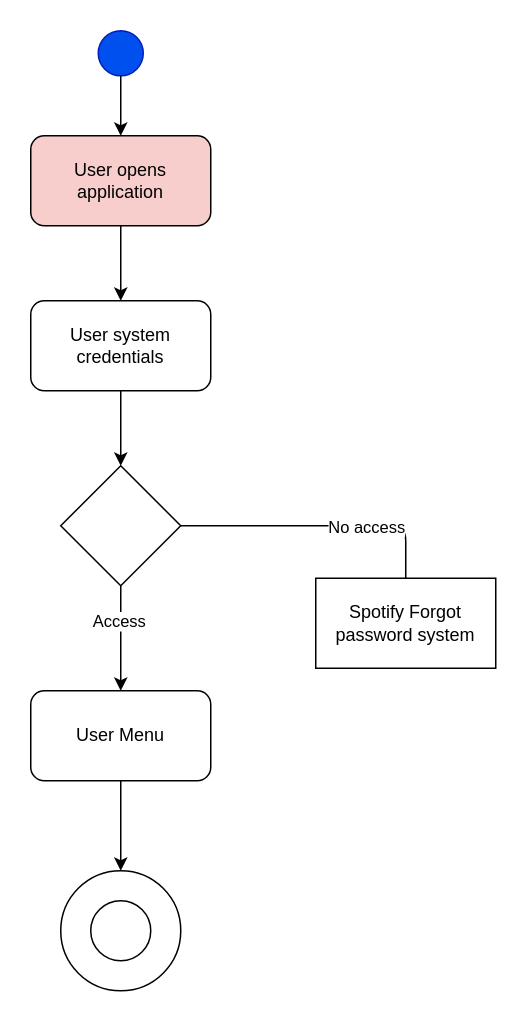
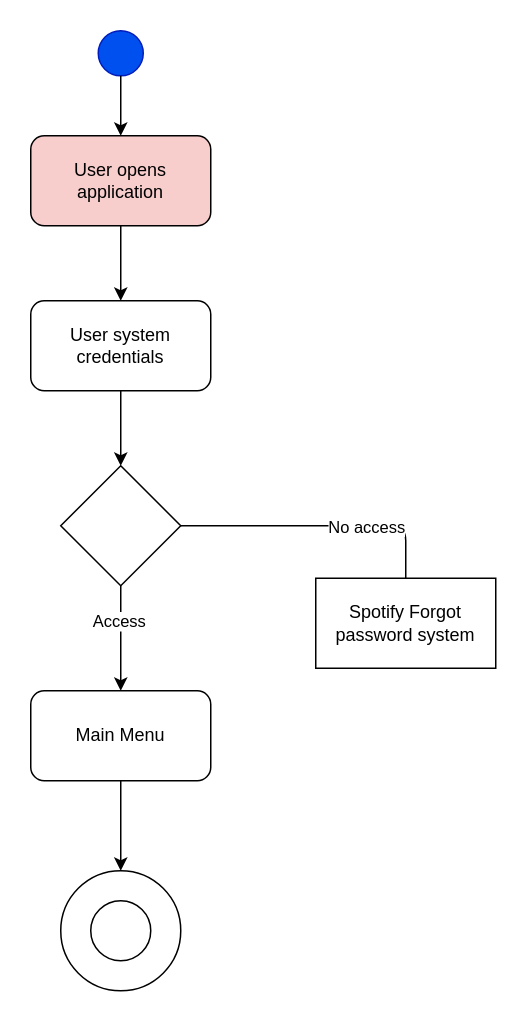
  <mxCell id="0" />
  <mxCell id="1" parent="0" />
  <mxCell id="2" value="" style="ellipse;whiteSpace=wrap;html=1;aspect=fixed;" vertex="1" parent="1"><mxGeometry x="40" y="580" width="80" height="80" as="geometry" /></mxCell>
  <mxCell id="3" value="User opens application" style="rounded=1;whiteSpace=wrap;html=1;fillColor=#f8cecc;" parent="1" vertex="1"><mxGeometry x="20" y="90" width="120" height="60" as="geometry" /></mxCell>
  <mxCell id="4" value="" style="ellipse;whiteSpace=wrap;html=1;aspect=fixed;fillColor=#0050ef;strokeColor=#001DBC;fontColor=#ffffff;" parent="1" vertex="1"><mxGeometry x="65" y="20" width="30" height="30" as="geometry" /></mxCell>
  <mxCell id="5" value="" style="endArrow=classic;html=1;exitX=0.5;exitY=1;exitDx=0;exitDy=0;" parent="1" source="4" target="3" edge="1"><mxGeometry width="50" height="50" relative="1" as="geometry"><mxPoint x="170" y="90" as="sourcePoint" /><mxPoint x="220" y="40" as="targetPoint" /></mxGeometry></mxCell>
  <mxCell id="6" value="" style="endArrow=classic;html=1;exitX=0.5;exitY=1;exitDx=0;exitDy=0;" parent="1" source="3" edge="1"><mxGeometry width="50" height="50" relative="1" as="geometry"><mxPoint x="30" y="250" as="sourcePoint" /><mxPoint x="80" y="200" as="targetPoint" /></mxGeometry></mxCell>
  <mxCell id="7" value="User system credentials" style="rounded=1;whiteSpace=wrap;html=1;" vertex="1" parent="1"><mxGeometry x="20" y="200" width="120" height="60" as="geometry" /></mxCell>
  <mxCell id="8" value="" style="rhombus;whiteSpace=wrap;html=1;" vertex="1" parent="1"><mxGeometry x="40" y="310" width="80" height="80" as="geometry" /></mxCell>
  <mxCell id="9" value="" style="endArrow=classic;html=1;exitX=0.5;exitY=1;exitDx=0;exitDy=0;entryX=0.5;entryY=0;entryDx=0;entryDy=0;" edge="1" parent="1" source="7" target="8"><mxGeometry width="50" height="50" relative="1" as="geometry"><mxPoint x="150" y="320" as="sourcePoint" /><mxPoint x="200" y="270" as="targetPoint" /></mxGeometry></mxCell>
  <mxCell id="10" value="" style="endArrow=classic;html=1;exitX=1;exitY=0.5;exitDx=0;exitDy=0;entryX=0.5;entryY=1;entryDx=0;entryDy=0;" edge="1" parent="1" source="8" target="14"><mxGeometry width="50" height="50" relative="1" as="geometry"><mxPoint x="190" y="370" as="sourcePoint" /><mxPoint x="270" y="350" as="targetPoint" /><Array as="points"><mxPoint x="270" y="350" /></Array></mxGeometry></mxCell>
  <mxCell id="11" value="No access" style="edgeLabel;html=1;align=center;verticalAlign=middle;resizable=0;points=[];" connectable="0" vertex="1" parent="10"><mxGeometry x="0.2" y="1" relative="1" as="geometry"><mxPoint x="-24" y="1" as="offset" /></mxGeometry></mxCell>
  <mxCell id="12" value="" style="endArrow=classic;html=1;exitX=0.5;exitY=1;exitDx=0;exitDy=0;" edge="1" parent="1" source="8"><mxGeometry width="50" height="50" relative="1" as="geometry"><mxPoint x="80" y="470" as="sourcePoint" /><mxPoint x="80" y="460" as="targetPoint" /></mxGeometry></mxCell>
  <mxCell id="13" value="&lt;div&gt;Access&lt;/div&gt;" style="edgeLabel;html=1;align=center;verticalAlign=middle;resizable=0;points=[];" connectable="0" vertex="1" parent="12"><mxGeometry x="-0.343" y="-2" relative="1" as="geometry"><mxPoint as="offset" /></mxGeometry></mxCell>
  <mxCell id="14" value="Spotify Forgot password system" style="rounded=0;whiteSpace=wrap;html=1;" vertex="1" parent="1"><mxGeometry x="210" y="385" width="120" height="60" as="geometry" /></mxCell>
- <mxCell id="15" value="User Menu" style="rounded=1;whiteSpace=wrap;html=1;" vertex="1" parent="1"><mxGeometry x="20" y="460" width="120" height="60" as="geometry" /></mxCell>
+ <mxCell id="15" value="Main Menu" style="rounded=1;whiteSpace=wrap;html=1;" vertex="1" parent="1"><mxGeometry x="20" y="460" width="120" height="60" as="geometry" /></mxCell>
  <mxCell id="16" value="" style="ellipse;whiteSpace=wrap;html=1;aspect=fixed;" vertex="1" parent="1"><mxGeometry x="60" y="600" width="40" height="40" as="geometry" /></mxCell>
  <mxCell id="17" value="" style="endArrow=classic;html=1;exitX=0.5;exitY=1;exitDx=0;exitDy=0;entryX=0.5;entryY=0;entryDx=0;entryDy=0;" edge="1" parent="1" source="15" target="2"><mxGeometry width="50" height="50" relative="1" as="geometry"><mxPoint x="-10" y="620" as="sourcePoint" /><mxPoint x="80" y="570" as="targetPoint" /></mxGeometry></mxCell>
